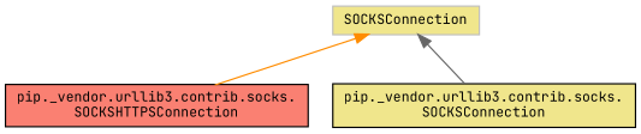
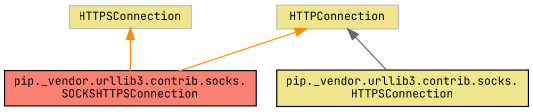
  digraph {
    fontname="JetBrains Mono"
    node [color=black fillcolor=khaki fontname="JetBrains Mono" fontsize=10 shape=record style=filled]
    edge [color=darkorange dir=back fontname="JetBrains Mono" fontsize=10 labelfontname=Helvetica labelfontsize=10 style=solid]
    n1 [fillcolor=salmon fontcolor=black height=0.2 label="pip._vendor.urllib3.contrib.socks.\lSOCKSHTTPSConnection" width=0.4]
-   n2 [height=0.2 label="pip._vendor.urllib3.contrib.socks.\lSOCKSConnection" width=0.4]
-   n3 [color=grey75 height=0.2 label=SOCKSConnection width=0.4]
+   n2 [height=0.2 label="pip._vendor.urllib3.contrib.socks.\lHTTPSConnection" width=0.4]
+   n3 [color=grey75 height=0.2 label=HTTPConnection width=0.4]
+   n4 [color=grey75 height=0.2 label=HTTPSConnection width=0.4]
    n3 -> n1
    n3 -> n2 [color=gray40]
+   n4 -> n1
  }
